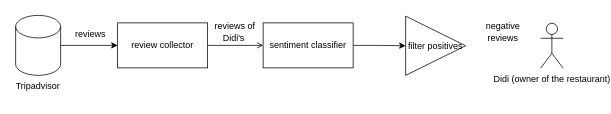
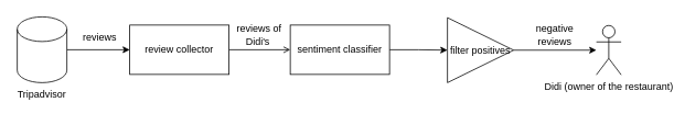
  <mxCell id="0" />
  <mxCell id="1" parent="0" />
  <mxCell id="2" style="edgeStyle=orthogonalEdgeStyle;rounded=0;orthogonalLoop=1;jettySize=auto;html=1;exitX=1;exitY=0.5;exitDx=0;exitDy=0;exitPerimeter=0;entryX=0;entryY=0.5;entryDx=0;entryDy=0;" edge="1" parent="1" source="4" target="9"><mxGeometry relative="1" as="geometry"><mxPoint x="410" y="-40" as="targetPoint" /></mxGeometry></mxCell>
  <mxCell id="3" value="Didi (owner of the restaurant)" style="shape=umlActor;verticalLabelPosition=bottom;verticalAlign=top;html=1;outlineConnect=0;" vertex="1" parent="1"><mxGeometry x="720" y="30.5" width="30" height="60" as="geometry" /></mxCell>
  <mxCell id="4" value="" style="shape=cylinder3;whiteSpace=wrap;html=1;boundedLbl=1;backgroundOutline=1;size=15;" vertex="1" parent="1"><mxGeometry x="20" y="20" width="60" height="80" as="geometry" /></mxCell>
  <mxCell id="5" value="Tripadvisor" style="text;html=1;strokeColor=none;fillColor=none;align=center;verticalAlign=middle;whiteSpace=wrap;rounded=0;" vertex="1" parent="1"><mxGeometry x="20" y="100" width="60" height="30" as="geometry" /></mxCell>
  <mxCell id="6" style="edgeStyle=orthogonalEdgeStyle;rounded=0;orthogonalLoop=1;jettySize=auto;html=1;exitX=1;exitY=0.5;exitDx=0;exitDy=0;entryX=0;entryY=0.5;entryDx=0;entryDy=0;" edge="1" parent="1" source="7" target="11"><mxGeometry relative="1" as="geometry" /></mxCell>
  <mxCell id="7" value="sentiment classifier" style="rounded=0;whiteSpace=wrap;html=1;" vertex="1" parent="1"><mxGeometry x="350" y="30" width="120" height="60" as="geometry" /></mxCell>
  <mxCell id="8" style="edgeStyle=orthogonalEdgeStyle;rounded=0;orthogonalLoop=1;jettySize=auto;html=1;entryX=0;entryY=0.5;entryDx=0;entryDy=0;endArrow=open;" edge="1" parent="1" source="9" target="7"><mxGeometry relative="1" as="geometry" /></mxCell>
  <mxCell id="9" value="review collector" style="rounded=0;whiteSpace=wrap;html=1;" vertex="1" parent="1"><mxGeometry x="156" y="30" width="120" height="60" as="geometry" /></mxCell>
+ <mxCell id="10" style="edgeStyle=orthogonalEdgeStyle;rounded=0;orthogonalLoop=1;jettySize=auto;html=1;exitX=1;exitY=0.5;exitDx=0;exitDy=0;" edge="1" parent="1" source="11" target="3"><mxGeometry relative="1" as="geometry" /></mxCell>
  <mxCell id="11" value="filter positives" style="triangle;whiteSpace=wrap;html=1;rotation=0;" vertex="1" parent="1"><mxGeometry x="540" y="21" width="80" height="79" as="geometry" /></mxCell>
  <mxCell id="12" value="reviews" style="text;html=1;strokeColor=none;fillColor=none;align=center;verticalAlign=middle;whiteSpace=wrap;rounded=0;" vertex="1" parent="1"><mxGeometry x="90" y="30" width="60" height="30" as="geometry" /></mxCell>
  <mxCell id="13" value="&amp;nbsp;reviews of Didi's" style="text;html=1;strokeColor=none;fillColor=none;align=center;verticalAlign=middle;whiteSpace=wrap;rounded=0;" vertex="1" parent="1"><mxGeometry x="281" y="27" width="60" height="30" as="geometry" /></mxCell>
  <mxCell id="14" value="negative reviews" style="text;html=1;strokeColor=none;fillColor=none;align=center;verticalAlign=middle;whiteSpace=wrap;rounded=0;" vertex="1" parent="1"><mxGeometry x="640" y="27" width="60" height="30" as="geometry" /></mxCell>
